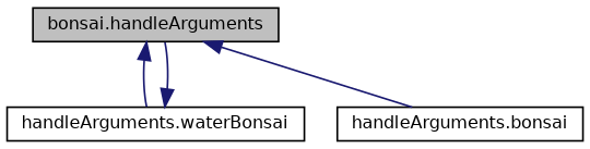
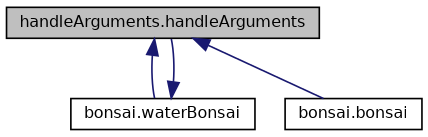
  digraph {
    rankdir=TB
    node [color=black fillcolor=white fontname=Helvetica fontsize=10 shape=record style=filled]
    edge [color=midnightblue dir=back fontname=Helvetica fontsize=10 labelfontname=Helvetica labelfontsize=10 style=solid]
-   n1 [fillcolor=grey75 fontcolor=black height=0.2 label="bonsai.handleArguments" width=0.4]
-   n2 [height=0.2 label="handleArguments.waterBonsai" width=0.4]
-   n3 [height=0.2 label="handleArguments.bonsai" width=0.4]
+   n1 [fillcolor=grey75 fontcolor=black height=0.2 label="handleArguments.handleArguments" width=0.4]
+   n2 [height=0.2 label="bonsai.waterBonsai" width=0.4]
+   n3 [height=0.2 label="bonsai.bonsai" width=0.4]
    n1 -> n2
    n1 -> n3
    n2 -> n1
  }
